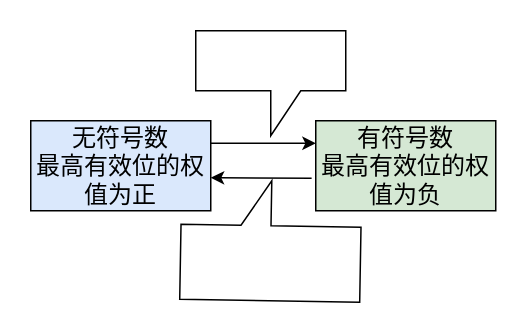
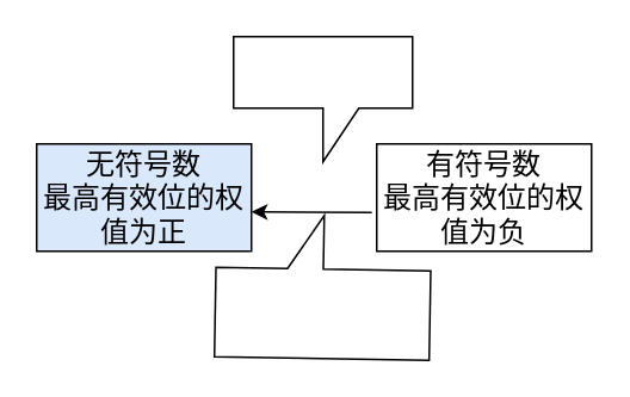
  <mxCell id="0" />
  <mxCell id="1" parent="0" />
- <mxCell id="2" style="edgeStyle=none;html=1;entryX=0;entryY=0.25;entryDx=0;entryDy=0;fontSize=16;exitX=1;exitY=0.25;exitDx=0;exitDy=0;" edge="1" parent="1" source="3" target="5"><mxGeometry relative="1" as="geometry" /></mxCell>
  <mxCell id="3" value="无符号数&lt;br&gt;最高有效位的权值为正" style="rounded=0;whiteSpace=wrap;html=1;fontSize=16;fillColor=#dae8fc;" vertex="1" parent="1"><mxGeometry x="20" y="80" width="120" height="60" as="geometry" /></mxCell>
  <mxCell id="4" value="" style="edgeStyle=none;html=1;fontSize=16;exitX=-0.023;exitY=0.64;exitDx=0;exitDy=0;exitPerimeter=0;" edge="1" parent="1" source="5"><mxGeometry relative="1" as="geometry"><mxPoint x="140" y="118" as="targetPoint" /><Array as="points" /></mxGeometry></mxCell>
- <mxCell id="5" value="有符号数&lt;br&gt;最高有效位的权值为负" style="rounded=0;whiteSpace=wrap;html=1;fontSize=16;fillColor=#d5e8d4;" vertex="1" parent="1"><mxGeometry x="210" y="80" width="120" height="60" as="geometry" /></mxCell>
+ <mxCell id="5" value="有符号数&lt;br&gt;最高有效位的权值为负" style="rounded=0;whiteSpace=wrap;html=1;fontSize=16;" vertex="1" parent="1"><mxGeometry x="210" y="80" width="120" height="60" as="geometry" /></mxCell>
  <mxCell id="6" value="" style="shape=callout;whiteSpace=wrap;html=1;perimeter=calloutPerimeter;fontSize=16;" vertex="1" parent="1"><mxGeometry x="130" y="20" width="100" height="70" as="geometry" /></mxCell>
  <mxCell id="7" value="" style="shape=callout;whiteSpace=wrap;html=1;perimeter=calloutPerimeter;fontSize=16;rotation=-179;" vertex="1" parent="1"><mxGeometry x="120" y="120" width="120" height="80" as="geometry" /></mxCell>
